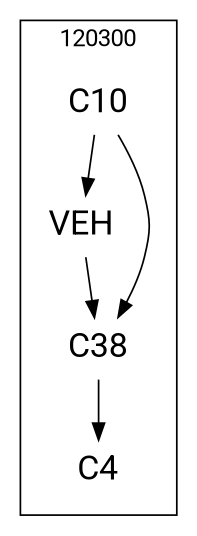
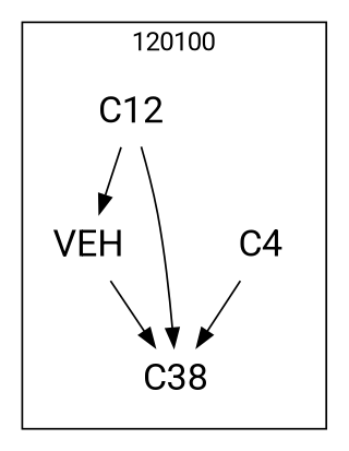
  strict digraph {
    fontname=Roboto
    node [fontname=Roboto fontsize=20 shape=plaintext]
    edge [fontname=Roboto]
    n1 [label=VEH]
    n2 [label=C38]
    n3 [label=C4]
-   n4 [label=C10]
+   n4 [label=C12]
    subgraph cluster_1 {
-     label=120300
+     label=120100
      labeldoc=t
      n1
      n2
      n3
      n4
    }
    n1 -> n2
-   n2 -> n3
+   n3 -> n2
    n4 -> n1
    n4 -> n2
  }
